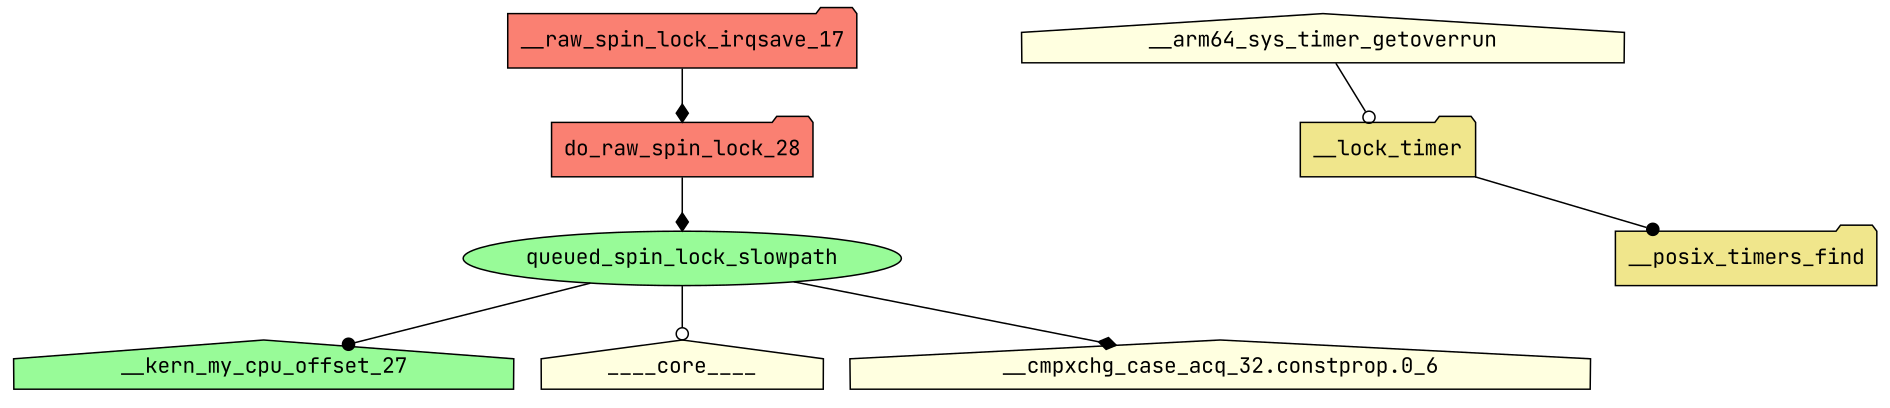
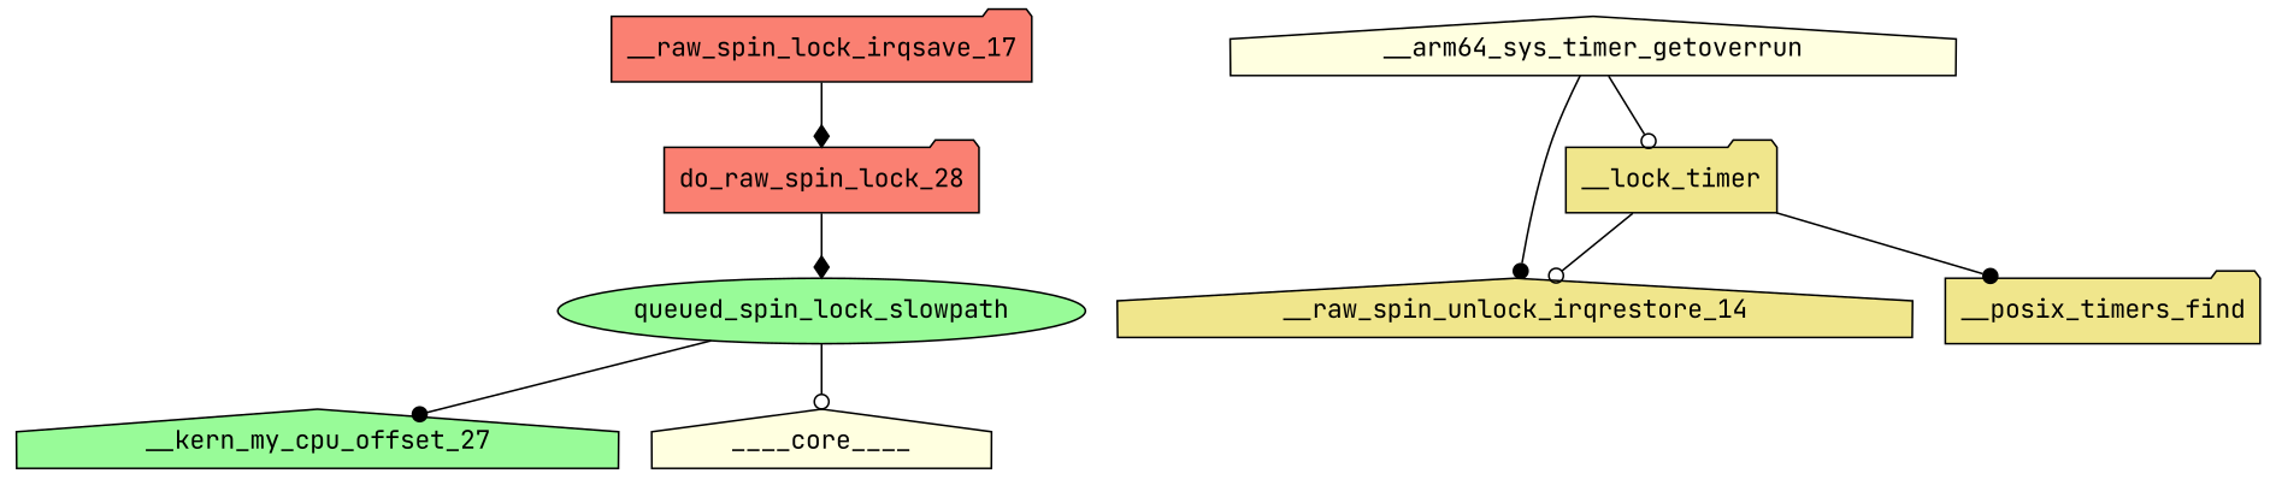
  digraph {
    fontname="JetBrains Mono"
    node [color=black fillcolor=lightyellow fontname="JetBrains Mono" shape=house style=filled]
    edge [arrowhead=diamond color=black fontname="JetBrains Mono"]
    __raw_spin_lock_irqsave_17 [fillcolor=salmon shape=folder]
    do_raw_spin_lock_28 [fillcolor=salmon shape=folder]
    queued_spin_lock_slowpath [fillcolor=palegreen shape=ellipse]
    __kern_my_cpu_offset_27 [fillcolor=palegreen]
    ____core____ [color=kernel]
-   "__cmpxchg_case_acq_32.constprop.0_6"
+   __raw_spin_unlock_irqrestore_14 [fillcolor=khaki]
    __arm64_sys_timer_getoverrun
    __lock_timer [fillcolor=khaki shape=folder]
    __posix_timers_find [fillcolor=khaki shape=folder]
    __raw_spin_lock_irqsave_17 -> do_raw_spin_lock_28
    do_raw_spin_lock_28 -> queued_spin_lock_slowpath
    queued_spin_lock_slowpath -> __kern_my_cpu_offset_27 [arrowhead=dot]
    queued_spin_lock_slowpath -> ____core____ [arrowhead=odot]
-   queued_spin_lock_slowpath -> "__cmpxchg_case_acq_32.constprop.0_6"
+   __arm64_sys_timer_getoverrun -> __raw_spin_unlock_irqrestore_14 [arrowhead=dot]
    __arm64_sys_timer_getoverrun -> __lock_timer [arrowhead=odot]
+   __lock_timer -> __raw_spin_unlock_irqrestore_14 [arrowhead=odot]
    __lock_timer -> __posix_timers_find [arrowhead=dot]
  }
